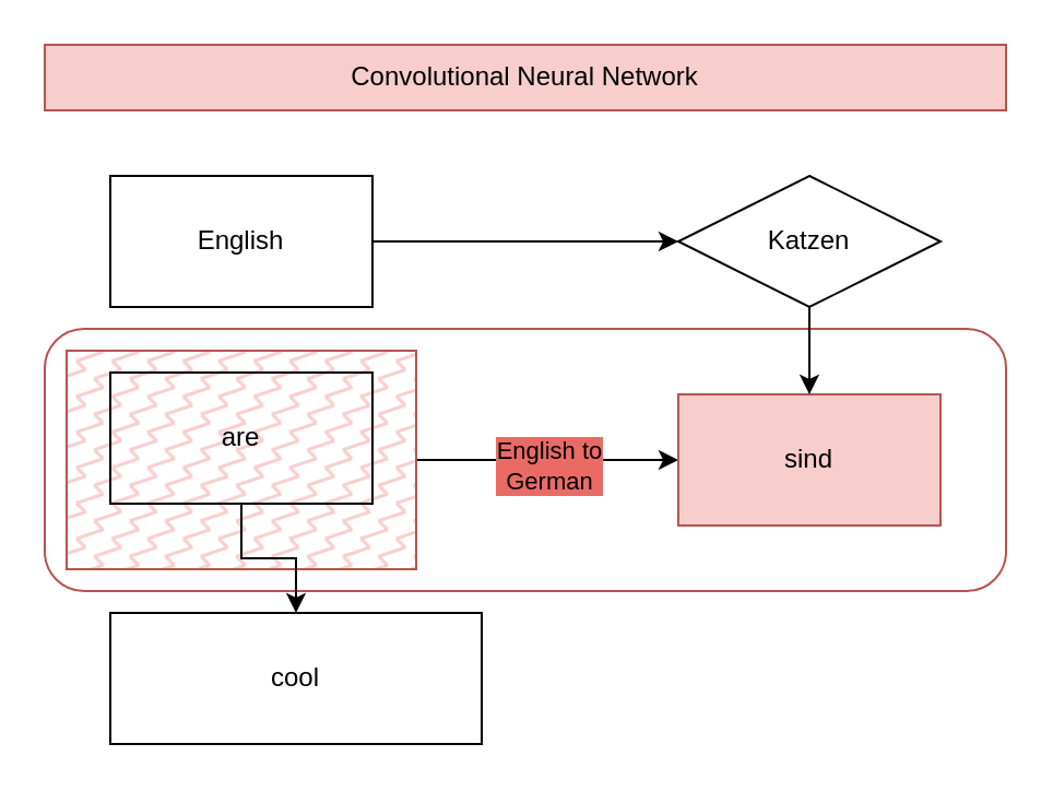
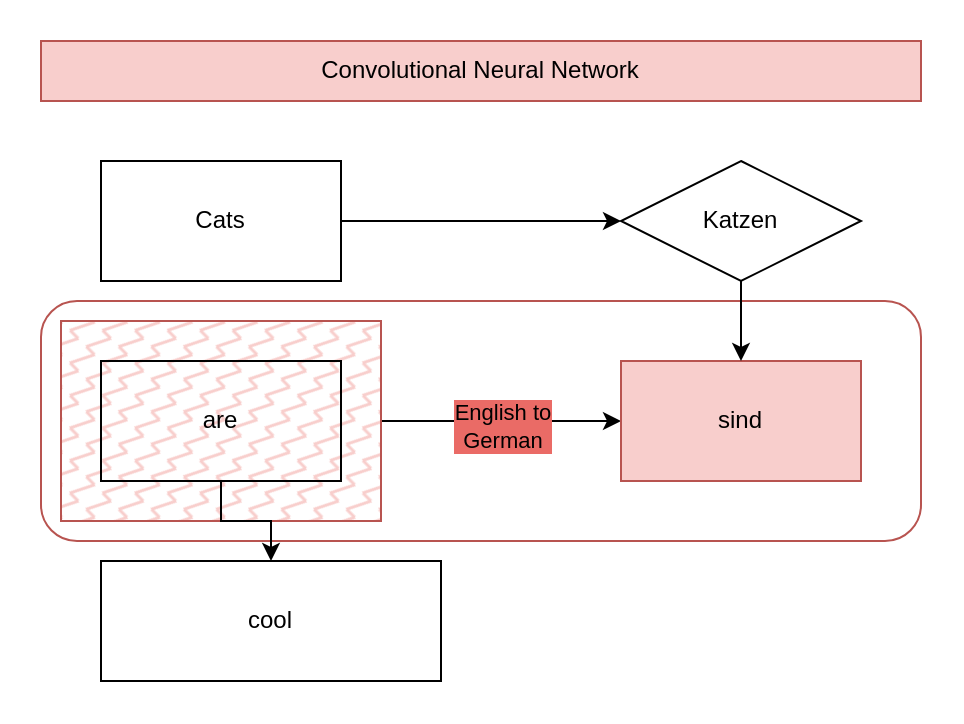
  <mxCell id="0" />
  <mxCell id="1" parent="0" />
  <mxCell id="2" value="" style="rounded=1;whiteSpace=wrap;html=1;fillColor=none;strokeColor=#b85450;" parent="1" vertex="1"><mxGeometry x="20" y="150" width="440" height="120" as="geometry" /></mxCell>
  <mxCell id="3" value="" style="edgeStyle=orthogonalEdgeStyle;rounded=0;orthogonalLoop=1;jettySize=auto;html=1;" parent="1" source="5" target="12" edge="1"><mxGeometry relative="1" as="geometry" /></mxCell>
  <mxCell id="4" value="English to&lt;br&gt;German" style="edgeLabel;html=1;align=center;verticalAlign=middle;resizable=0;points=[];labelBackgroundColor=#EA6B66;spacingTop=5;spacing=3;" parent="3" vertex="1" connectable="0"><mxGeometry relative="1" as="geometry"><mxPoint as="offset" /></mxGeometry></mxCell>
  <mxCell id="5" value="" style="rounded=0;whiteSpace=wrap;html=1;fillColor=#f8cecc;strokeColor=#b85450;fillStyle=zigzag-line;" parent="1" vertex="1"><mxGeometry x="30" y="160" width="160" height="100" as="geometry" /></mxCell>
  <mxCell id="6" style="edgeStyle=orthogonalEdgeStyle;rounded=0;orthogonalLoop=1;jettySize=auto;html=1;" parent="1" source="7" target="14" edge="1"><mxGeometry relative="1" as="geometry" /></mxCell>
- <mxCell id="7" value="English" style="rounded=0;whiteSpace=wrap;html=1;gradientColor=none;fillStyle=hatch;" parent="1" vertex="1"><mxGeometry x="50" y="80" width="120" height="60" as="geometry" /></mxCell>
+ <mxCell id="7" value="Cats" style="rounded=0;whiteSpace=wrap;html=1;gradientColor=none;fillStyle=hatch;" parent="1" vertex="1"><mxGeometry x="50" y="80" width="120" height="60" as="geometry" /></mxCell>
  <mxCell id="8" value="" style="edgeStyle=orthogonalEdgeStyle;rounded=0;orthogonalLoop=1;jettySize=auto;html=1;" parent="1" source="9" target="10" edge="1"><mxGeometry relative="1" as="geometry" /></mxCell>
- <mxCell id="9" value="are" style="rounded=0;whiteSpace=wrap;html=1;fillColor=none;" parent="1" vertex="1"><mxGeometry x="50" y="170" width="120" height="60" as="geometry" /></mxCell>
+ <mxCell id="9" value="are" style="rounded=0;whiteSpace=wrap;html=1;fillColor=none;" parent="1" vertex="1"><mxGeometry x="50" y="180" width="120" height="60" as="geometry" /></mxCell>
  <mxCell id="10" value="cool" style="rounded=0;whiteSpace=wrap;html=1;" parent="1" vertex="1"><mxGeometry x="50" y="280" width="170" height="60" as="geometry" /></mxCell>
  <mxCell id="11" value="Convolutional Neural Network" style="text;html=1;strokeColor=#b85450;fillColor=#f8cecc;align=center;verticalAlign=middle;whiteSpace=wrap;rounded=0;labelBackgroundColor=none;" parent="1" vertex="1"><mxGeometry x="20" y="20" width="440" height="30" as="geometry" /></mxCell>
  <mxCell id="12" value="sind" style="rounded=0;whiteSpace=wrap;html=1;fillStyle=solid;fillColor=#f8cecc;strokeColor=#b85450;" parent="1" vertex="1"><mxGeometry x="310" y="180" width="120" height="60" as="geometry" /></mxCell>
  <mxCell id="13" style="edgeStyle=orthogonalEdgeStyle;rounded=0;orthogonalLoop=1;jettySize=auto;html=1;" parent="1" source="14" target="12" edge="1"><mxGeometry relative="1" as="geometry" /></mxCell>
  <mxCell id="14" value="Katzen" style="rhombus;whiteSpace=wrap;html=1;fillStyle=solid;" parent="1" vertex="1"><mxGeometry x="310" y="80" width="120" height="60" as="geometry" /></mxCell>
